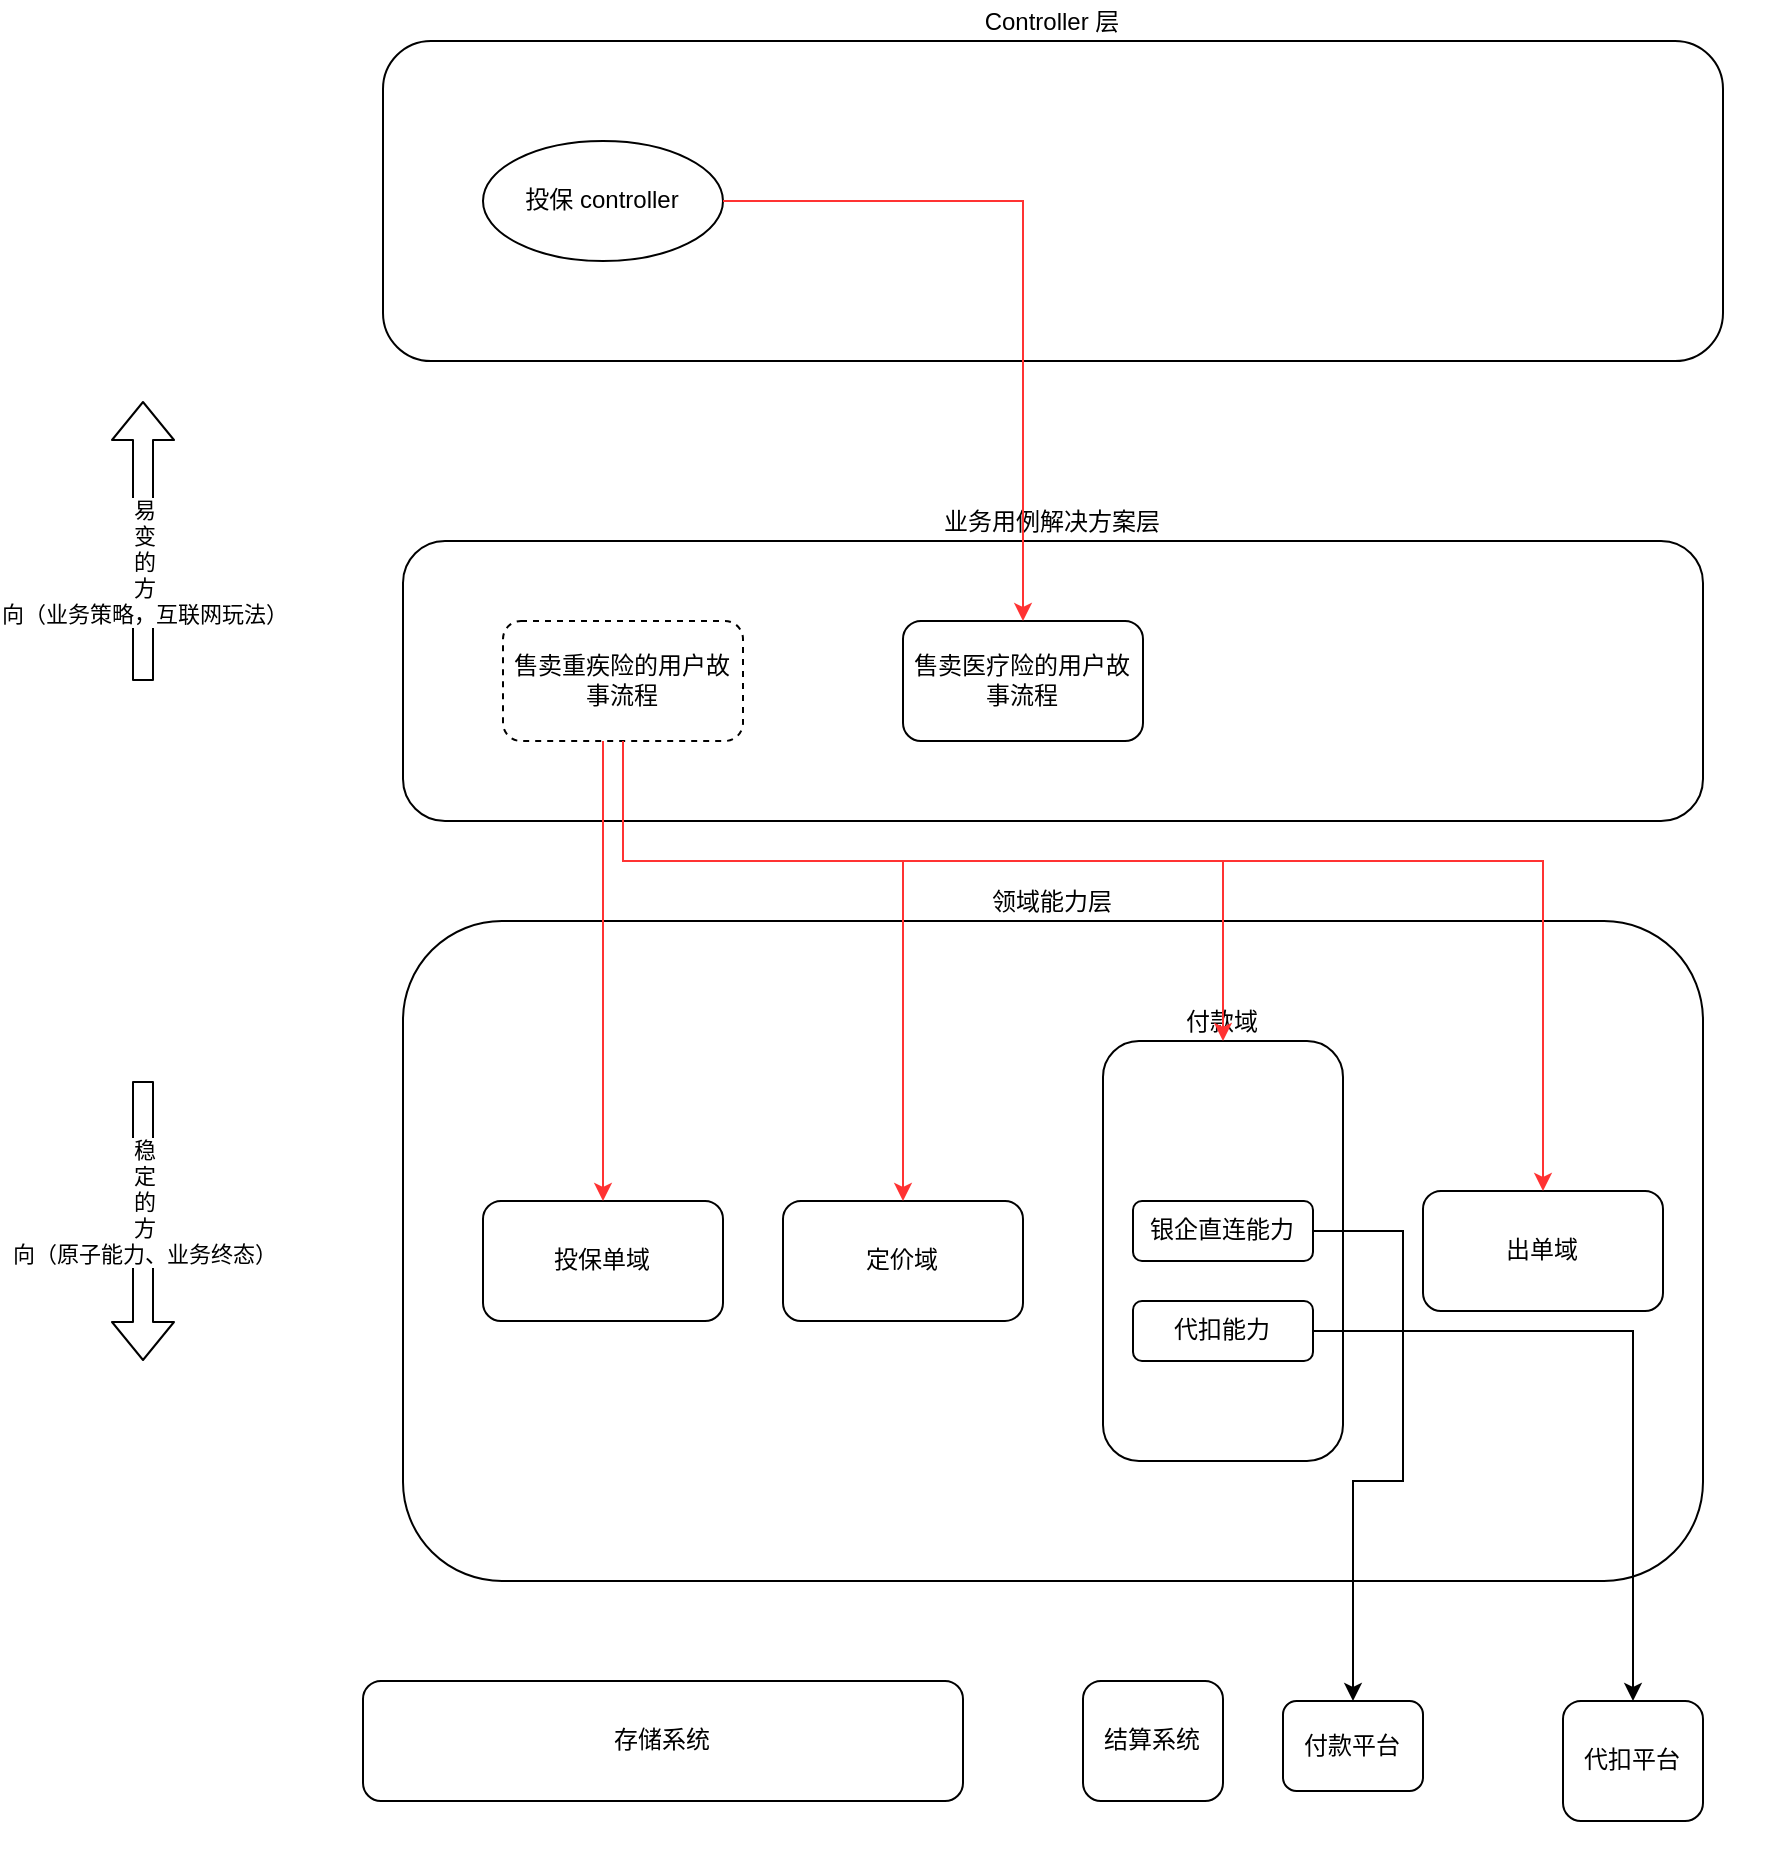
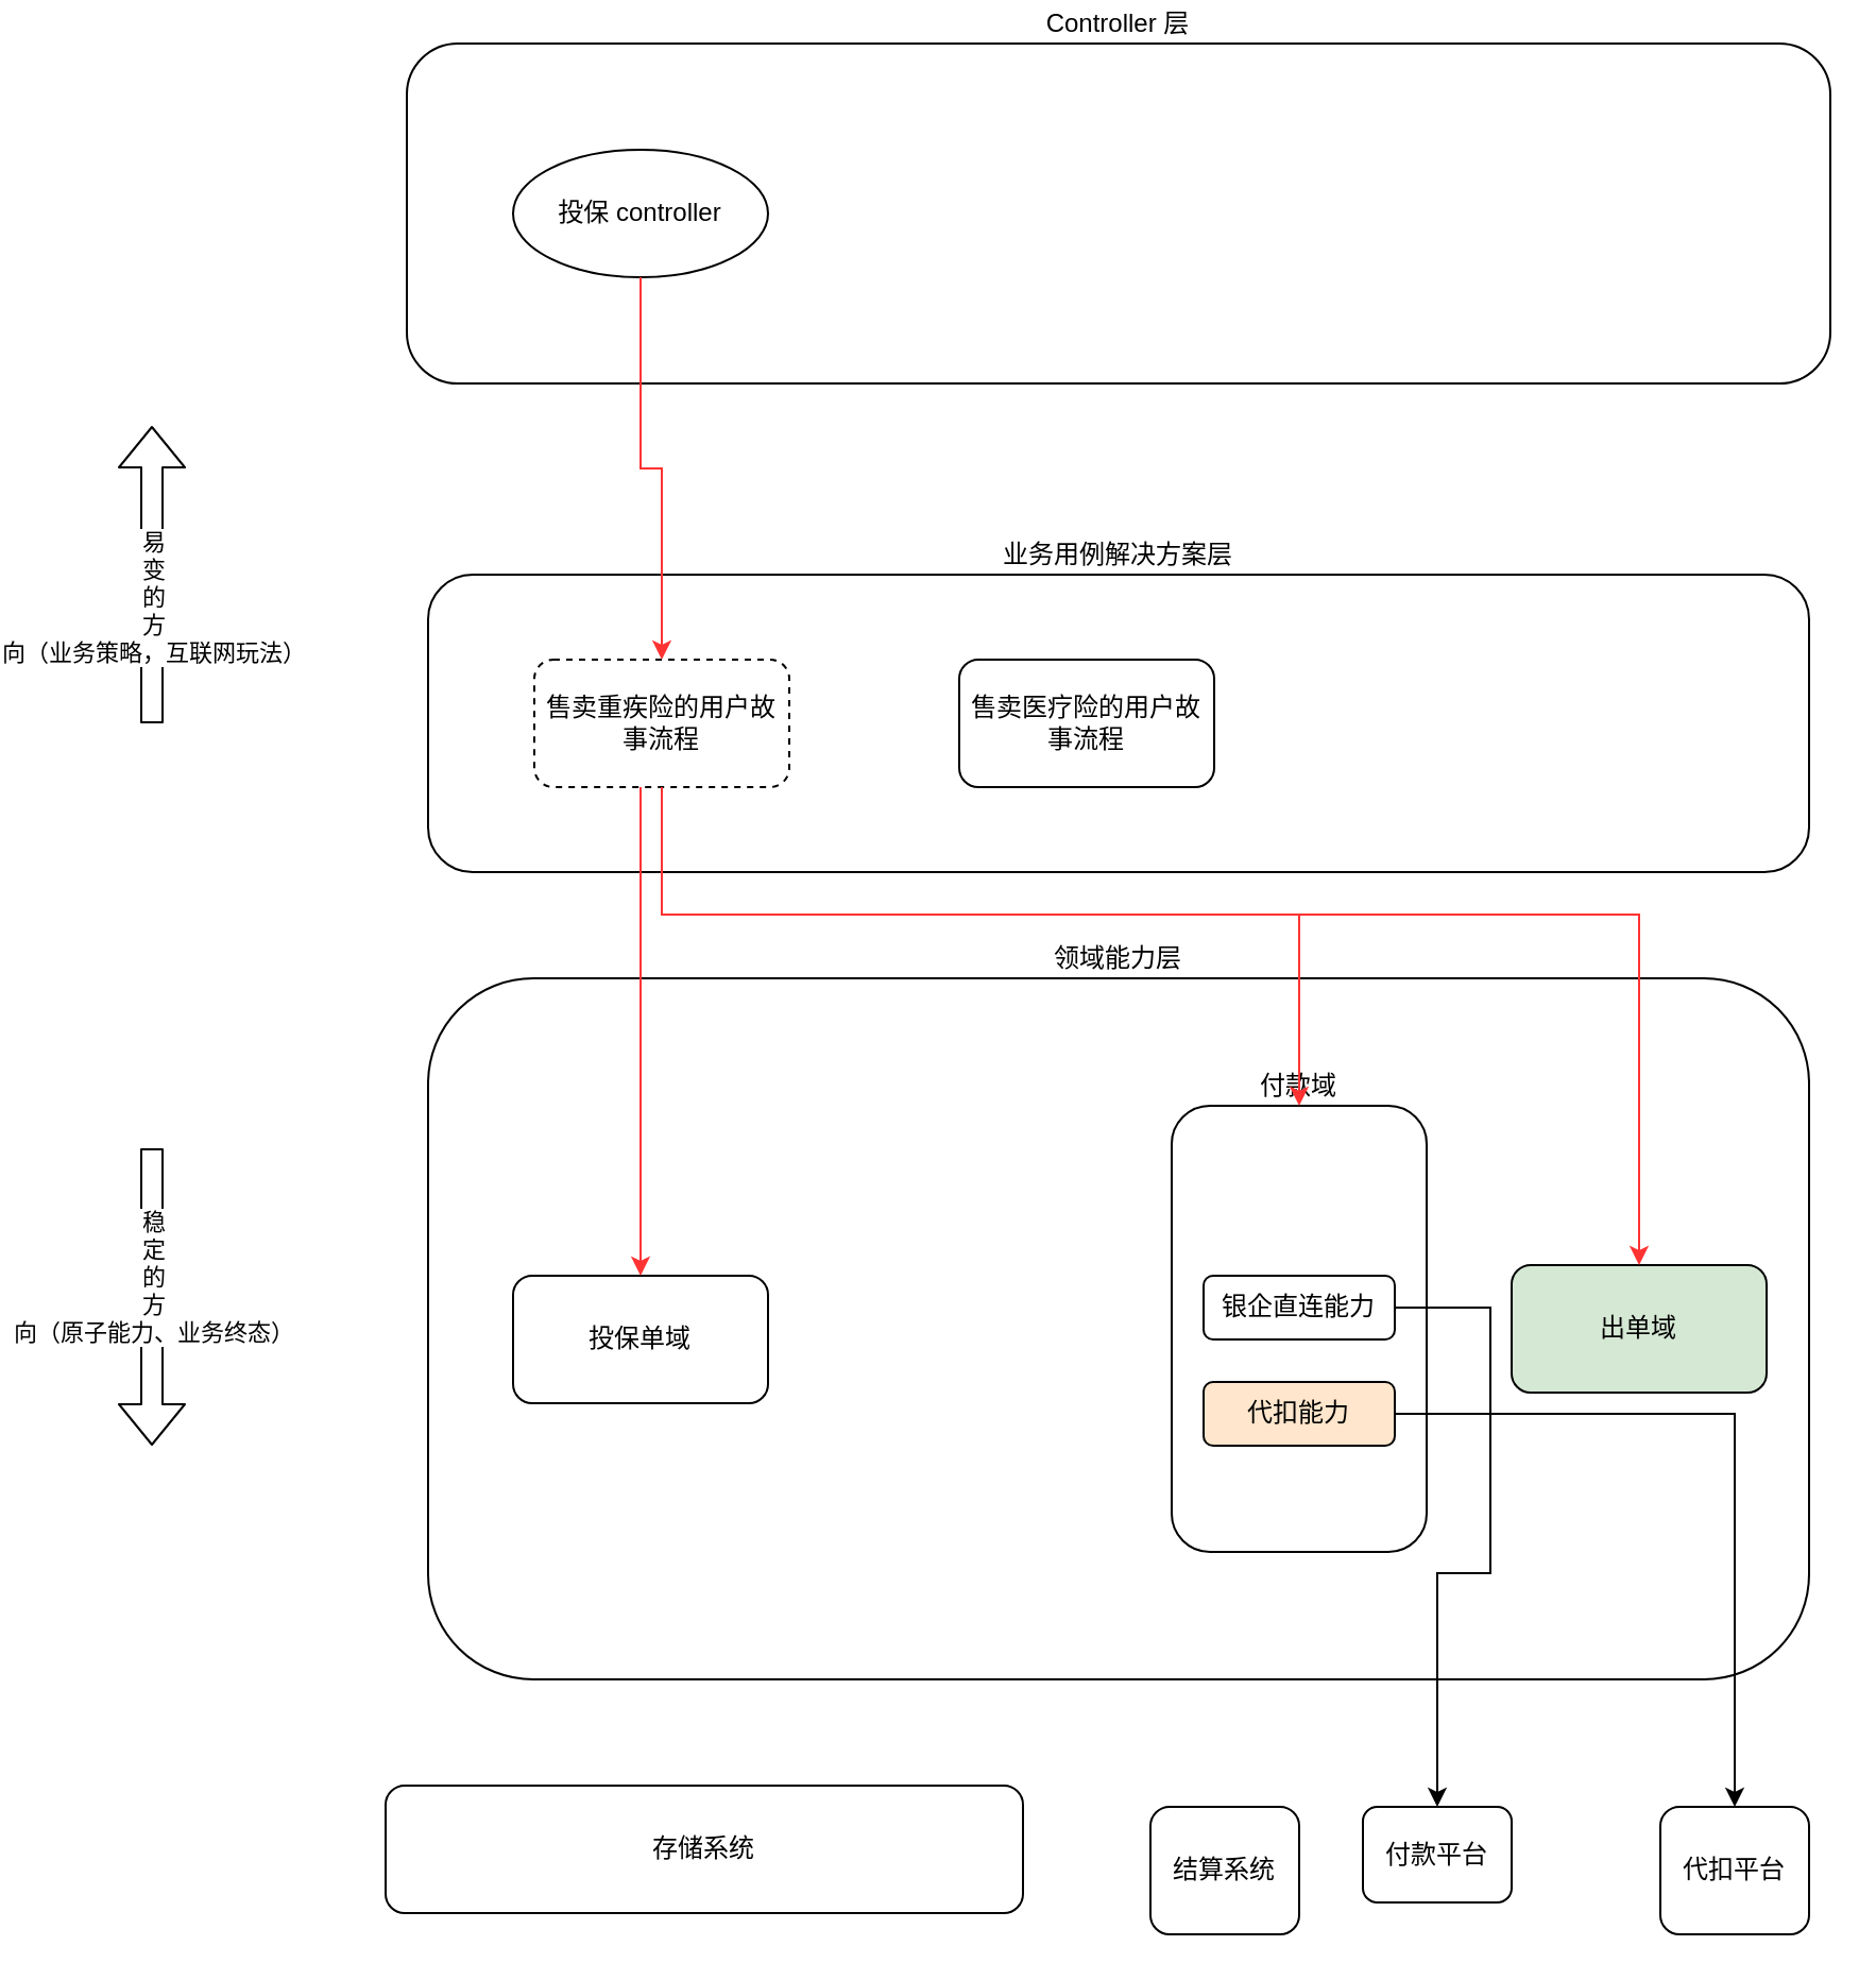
  <mxCell id="0" />
  <mxCell id="1" parent="0" />
  <mxCell id="2" value="Controller 层" style="rounded=1;whiteSpace=wrap;html=1;labelPosition=center;verticalLabelPosition=top;align=center;verticalAlign=bottom;" parent="1" vertex="1"><mxGeometry x="140" y="20" width="670" height="160" as="geometry" /></mxCell>
  <mxCell id="3" value="投保 controller" style="ellipse;whiteSpace=wrap;html=1;" parent="1" vertex="1"><mxGeometry x="190" y="70" width="120" height="60" as="geometry" /></mxCell>
  <mxCell id="4" value="业务用例解决方案层" style="rounded=1;whiteSpace=wrap;html=1;labelPosition=center;verticalLabelPosition=top;align=center;verticalAlign=bottom;" parent="1" vertex="1"><mxGeometry x="150" y="270" width="650" height="140" as="geometry" /></mxCell>
  <mxCell id="5" value="售卖重疾险的用户故事流程" style="rounded=1;whiteSpace=wrap;html=1;dashed=1;" parent="1" vertex="1"><mxGeometry x="200" y="310" width="120" height="60" as="geometry" /></mxCell>
  <mxCell id="6" value="售卖医疗险的用户故事流程" style="rounded=1;whiteSpace=wrap;html=1;" parent="1" vertex="1"><mxGeometry x="400" y="310" width="120" height="60" as="geometry" /></mxCell>
  <mxCell id="7" value="领域能力层" style="rounded=1;whiteSpace=wrap;html=1;labelPosition=center;verticalLabelPosition=top;align=center;verticalAlign=bottom;" parent="1" vertex="1"><mxGeometry x="150" y="460" width="650" height="330" as="geometry" /></mxCell>
  <mxCell id="8" value="投保单域" style="rounded=1;whiteSpace=wrap;html=1;" parent="1" vertex="1"><mxGeometry x="190" y="600" width="120" height="60" as="geometry" /></mxCell>
- <mxCell id="9" value="定价域" style="rounded=1;whiteSpace=wrap;html=1;" parent="1" vertex="1"><mxGeometry x="340" y="600" width="120" height="60" as="geometry" /></mxCell>
  <mxCell id="10" value="付款域" style="rounded=1;whiteSpace=wrap;html=1;labelPosition=center;verticalLabelPosition=top;align=center;verticalAlign=bottom;" parent="1" vertex="1"><mxGeometry x="500" y="520" width="120" height="210" as="geometry" /></mxCell>
- <mxCell id="11" value="出单域" style="rounded=1;whiteSpace=wrap;html=1;" parent="1" vertex="1"><mxGeometry x="660" y="595" width="120" height="60" as="geometry" /></mxCell>
+ <mxCell id="11" value="出单域" style="rounded=1;whiteSpace=wrap;html=1;fillColor=#d5e8d4;" parent="1" vertex="1"><mxGeometry x="660" y="595" width="120" height="60" as="geometry" /></mxCell>
  <mxCell id="12" value="存储系统" style="rounded=1;whiteSpace=wrap;html=1;" parent="1" vertex="1"><mxGeometry x="130" y="840" width="300" height="60" as="geometry" /></mxCell>
  <mxCell id="13" value="代扣平台" style="rounded=1;whiteSpace=wrap;html=1;" parent="1" vertex="1"><mxGeometry x="730" y="850" width="70" height="60" as="geometry" /></mxCell>
- <mxCell id="14" style="edgeStyle=orthogonalEdgeStyle;rounded=0;orthogonalLoop=1;jettySize=auto;html=1;strokeColor=#FF3333;" parent="1" source="3" target="6" edge="1"><mxGeometry relative="1" as="geometry" /></mxCell>
- <mxCell id="15" style="edgeStyle=orthogonalEdgeStyle;rounded=0;orthogonalLoop=1;jettySize=auto;html=1;strokeColor=#FF3333;" parent="1" source="5" target="9" edge="1"><mxGeometry relative="1" as="geometry"><Array as="points"><mxPoint x="260" y="430" /><mxPoint x="400" y="430" /></Array></mxGeometry></mxCell>
+ <mxCell id="14" style="edgeStyle=orthogonalEdgeStyle;rounded=0;orthogonalLoop=1;jettySize=auto;html=1;strokeColor=#FF3333;" parent="1" source="3" target="5" edge="1"><mxGeometry relative="1" as="geometry" /></mxCell>
  <mxCell id="16" style="edgeStyle=orthogonalEdgeStyle;rounded=0;orthogonalLoop=1;jettySize=auto;html=1;strokeColor=#FF3333;" parent="1" source="5" target="8" edge="1"><mxGeometry relative="1" as="geometry"><Array as="points"><mxPoint x="250" y="400" /><mxPoint x="250" y="400" /></Array></mxGeometry></mxCell>
  <mxCell id="17" style="edgeStyle=orthogonalEdgeStyle;rounded=0;orthogonalLoop=1;jettySize=auto;html=1;entryX=0.5;entryY=0;entryDx=0;entryDy=0;strokeColor=#FF3333;" parent="1" source="5" target="10" edge="1"><mxGeometry relative="1" as="geometry"><Array as="points"><mxPoint x="260" y="430" /><mxPoint x="560" y="430" /></Array></mxGeometry></mxCell>
  <mxCell id="18" style="edgeStyle=orthogonalEdgeStyle;rounded=0;orthogonalLoop=1;jettySize=auto;html=1;strokeColor=#FF3333;" parent="1" source="5" edge="1"><mxGeometry relative="1" as="geometry"><Array as="points"><mxPoint x="260" y="430" /><mxPoint x="720" y="430" /><mxPoint x="720" y="595" /></Array><mxPoint x="720" y="595" as="targetPoint" /></mxGeometry></mxCell>
  <mxCell id="19" value="" style="shape=flexArrow;endArrow=classic;html=1;" edge="1" parent="1"><mxGeometry width="50" height="50" relative="1" as="geometry"><mxPoint x="20" y="340" as="sourcePoint" /><mxPoint x="20" y="200" as="targetPoint" /></mxGeometry></mxCell>
  <mxCell id="20" value="易&lt;br&gt;变&lt;br&gt;的&lt;br&gt;方&lt;br&gt;向（业务策略，互联网玩法）" style="edgeLabel;html=1;align=center;verticalAlign=middle;resizable=0;points=[];" vertex="1" connectable="0" parent="19"><mxGeometry x="0.357" y="-3" relative="1" as="geometry"><mxPoint x="-3" y="35" as="offset" /></mxGeometry></mxCell>
  <mxCell id="21" value="" style="shape=flexArrow;endArrow=classic;html=1;" edge="1" parent="1"><mxGeometry width="50" height="50" relative="1" as="geometry"><mxPoint x="20" y="540" as="sourcePoint" /><mxPoint x="20" y="680" as="targetPoint" /></mxGeometry></mxCell>
  <mxCell id="22" value="稳&lt;br&gt;定&lt;br&gt;的&lt;br&gt;方&lt;br&gt;向（原子能力、业务终态）" style="edgeLabel;html=1;align=center;verticalAlign=middle;resizable=0;points=[];" vertex="1" connectable="0" parent="21"><mxGeometry x="-0.357" y="3" relative="1" as="geometry"><mxPoint x="-3" y="15" as="offset" /></mxGeometry></mxCell>
  <mxCell id="23" style="edgeStyle=orthogonalEdgeStyle;rounded=0;orthogonalLoop=1;jettySize=auto;html=1;" edge="1" parent="1" source="24" target="27"><mxGeometry relative="1" as="geometry"><Array as="points"><mxPoint x="650" y="615" /><mxPoint x="650" y="740" /><mxPoint x="625" y="740" /></Array></mxGeometry></mxCell>
  <mxCell id="24" value="银企直连能力" style="rounded=1;whiteSpace=wrap;html=1;" vertex="1" parent="1"><mxGeometry x="515" y="600" width="90" height="30" as="geometry" /></mxCell>
  <mxCell id="25" style="edgeStyle=orthogonalEdgeStyle;rounded=0;orthogonalLoop=1;jettySize=auto;html=1;" edge="1" parent="1" source="26" target="13"><mxGeometry relative="1" as="geometry"><Array as="points"><mxPoint x="765" y="665" /></Array></mxGeometry></mxCell>
- <mxCell id="26" value="代扣能力" style="rounded=1;whiteSpace=wrap;html=1;" vertex="1" parent="1"><mxGeometry x="515" y="650" width="90" height="30" as="geometry" /></mxCell>
+ <mxCell id="26" value="代扣能力" style="rounded=1;whiteSpace=wrap;html=1;fillColor=#ffe6cc;" vertex="1" parent="1"><mxGeometry x="515" y="650" width="90" height="30" as="geometry" /></mxCell>
  <mxCell id="27" value="付款平台" style="rounded=1;whiteSpace=wrap;html=1;" vertex="1" parent="1"><mxGeometry x="590" y="850" width="70" height="45" as="geometry" /></mxCell>
- <mxCell id="28" value="结算系统" style="rounded=1;whiteSpace=wrap;html=1;" vertex="1" parent="1"><mxGeometry x="490" y="840" width="70" height="60" as="geometry" /></mxCell>
+ <mxCell id="28" value="结算系统" style="rounded=1;whiteSpace=wrap;html=1;" vertex="1" parent="1"><mxGeometry x="490" y="850" width="70" height="60" as="geometry" /></mxCell>
